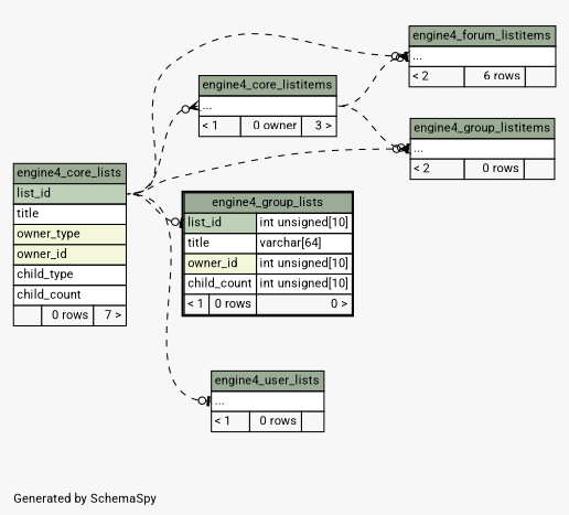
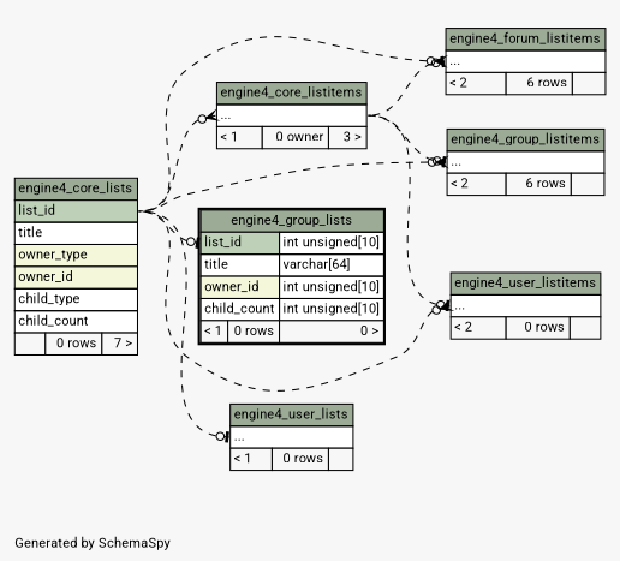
  digraph {
    bgcolor="#f7f7f7"
    fontname=Roboto
    fontsize=11
    label="\nGenerated by SchemaSpy"
    labeljust=l
    nodesep=0.18
    rankdir=RL
    ranksep=0.46
    node [fontname=Roboto fontsize=11 shape=plaintext]
    edge [arrowhead=none arrowsize=0.8 arrowtail=teeodot dir=back fontname=Roboto headport="list_id:e" style=dashed tailport="elipses:w"]
    n1 [label=<     <TABLE BORDER="0" CELLBORDER="1" CELLSPACING="0" BGCOLOR="#ffffff">       <TR><TD COLSPAN="3" BGCOLOR="#9bab96" ALIGN="CENTER">engine4_core_listitems</TD></TR>       <TR><TD PORT="elipses" COLSPAN="3" ALIGN="LEFT">...</TD></TR>       <TR><TD ALIGN="LEFT" BGCOLOR="#f7f7f7">&lt; 1</TD><TD ALIGN="RIGHT" BGCOLOR="#f7f7f7">0 owner</TD><TD ALIGN="RIGHT" BGCOLOR="#f7f7f7">3 &gt;</TD></TR>     </TABLE>>]
    n2 [label=<     <TABLE BORDER="0" CELLBORDER="1" CELLSPACING="0" BGCOLOR="#ffffff">       <TR><TD COLSPAN="3" BGCOLOR="#9bab96" ALIGN="CENTER">engine4_core_lists</TD></TR>       <TR><TD PORT="list_id" COLSPAN="3" BGCOLOR="#bed1b8" ALIGN="LEFT">list_id</TD></TR>       <TR><TD PORT="title" COLSPAN="3" ALIGN="LEFT">title</TD></TR>       <TR><TD PORT="owner_type" COLSPAN="3" BGCOLOR="#f4f7da" ALIGN="LEFT">owner_type</TD></TR>       <TR><TD PORT="owner_id" COLSPAN="3" BGCOLOR="#f4f7da" ALIGN="LEFT">owner_id</TD></TR>       <TR><TD PORT="child_type" COLSPAN="3" ALIGN="LEFT">child_type</TD></TR>       <TR><TD PORT="child_count" COLSPAN="3" ALIGN="LEFT">child_count</TD></TR>       <TR><TD ALIGN="LEFT" BGCOLOR="#f7f7f7">  </TD><TD ALIGN="RIGHT" BGCOLOR="#f7f7f7">0 rows</TD><TD ALIGN="RIGHT" BGCOLOR="#f7f7f7">7 &gt;</TD></TR>     </TABLE>>]
    n3 [label=<     <TABLE BORDER="0" CELLBORDER="1" CELLSPACING="0" BGCOLOR="#ffffff">       <TR><TD COLSPAN="3" BGCOLOR="#9bab96" ALIGN="CENTER">engine4_forum_listitems</TD></TR>       <TR><TD PORT="elipses" COLSPAN="3" ALIGN="LEFT">...</TD></TR>       <TR><TD ALIGN="LEFT" BGCOLOR="#f7f7f7">&lt; 2</TD><TD ALIGN="RIGHT" BGCOLOR="#f7f7f7">6 rows</TD><TD ALIGN="RIGHT" BGCOLOR="#f7f7f7">  </TD></TR>     </TABLE>>]
-   n4 [label=<     <TABLE BORDER="0" CELLBORDER="1" CELLSPACING="0" BGCOLOR="#ffffff">       <TR><TD COLSPAN="3" BGCOLOR="#9bab96" ALIGN="CENTER">engine4_group_listitems</TD></TR>       <TR><TD PORT="elipses" COLSPAN="3" ALIGN="LEFT">...</TD></TR>       <TR><TD ALIGN="LEFT" BGCOLOR="#f7f7f7">&lt; 2</TD><TD ALIGN="RIGHT" BGCOLOR="#f7f7f7">0 rows</TD><TD ALIGN="RIGHT" BGCOLOR="#f7f7f7">  </TD></TR>     </TABLE>>]
+   n4 [label=<     <TABLE BORDER="0" CELLBORDER="1" CELLSPACING="0" BGCOLOR="#ffffff">       <TR><TD COLSPAN="3" BGCOLOR="#9bab96" ALIGN="CENTER">engine4_group_listitems</TD></TR>       <TR><TD PORT="elipses" COLSPAN="3" ALIGN="LEFT">...</TD></TR>       <TR><TD ALIGN="LEFT" BGCOLOR="#f7f7f7">&lt; 2</TD><TD ALIGN="RIGHT" BGCOLOR="#f7f7f7">6 rows</TD><TD ALIGN="RIGHT" BGCOLOR="#f7f7f7">  </TD></TR>     </TABLE>>]
    n5 [label=<     <TABLE BORDER="2" CELLBORDER="1" CELLSPACING="0" BGCOLOR="#ffffff">       <TR><TD COLSPAN="3" BGCOLOR="#9bab96" ALIGN="CENTER">engine4_group_lists</TD></TR>       <TR><TD PORT="list_id" COLSPAN="2" BGCOLOR="#bed1b8" ALIGN="LEFT">list_id</TD><TD PORT="list_id.type" ALIGN="LEFT">int unsigned[10]</TD></TR>       <TR><TD PORT="title" COLSPAN="2" ALIGN="LEFT">title</TD><TD PORT="title.type" ALIGN="LEFT">varchar[64]</TD></TR>       <TR><TD PORT="owner_id" COLSPAN="2" BGCOLOR="#f4f7da" ALIGN="LEFT">owner_id</TD><TD PORT="owner_id.type" ALIGN="LEFT">int unsigned[10]</TD></TR>       <TR><TD PORT="child_count" COLSPAN="2" ALIGN="LEFT">child_count</TD><TD PORT="child_count.type" ALIGN="LEFT">int unsigned[10]</TD></TR>       <TR><TD ALIGN="LEFT" BGCOLOR="#f7f7f7">&lt; 1</TD><TD ALIGN="RIGHT" BGCOLOR="#f7f7f7">0 rows</TD><TD ALIGN="RIGHT" BGCOLOR="#f7f7f7">0 &gt;</TD></TR>     </TABLE>>]
+   n6 [label=<     <TABLE BORDER="0" CELLBORDER="1" CELLSPACING="0" BGCOLOR="#ffffff">       <TR><TD COLSPAN="3" BGCOLOR="#9bab96" ALIGN="CENTER">engine4_user_listitems</TD></TR>       <TR><TD PORT="elipses" COLSPAN="3" ALIGN="LEFT">...</TD></TR>       <TR><TD ALIGN="LEFT" BGCOLOR="#f7f7f7">&lt; 2</TD><TD ALIGN="RIGHT" BGCOLOR="#f7f7f7">0 rows</TD><TD ALIGN="RIGHT" BGCOLOR="#f7f7f7">  </TD></TR>     </TABLE>>]
    n7 [label=<     <TABLE BORDER="0" CELLBORDER="1" CELLSPACING="0" BGCOLOR="#ffffff">       <TR><TD COLSPAN="3" BGCOLOR="#9bab96" ALIGN="CENTER">engine4_user_lists</TD></TR>       <TR><TD PORT="elipses" COLSPAN="3" ALIGN="LEFT">...</TD></TR>       <TR><TD ALIGN="LEFT" BGCOLOR="#f7f7f7">&lt; 1</TD><TD ALIGN="RIGHT" BGCOLOR="#f7f7f7">0 rows</TD><TD ALIGN="RIGHT" BGCOLOR="#f7f7f7">  </TD></TR>     </TABLE>>]
    n1 -> n2 [arrowtail=crowodot]
    n3 -> n1 [headport="elipses:e"]
    n3 -> n2 [arrowtail=crowodot]
    n4 -> n1 [headport="elipses:e"]
    n4 -> n2 [arrowtail=crowodot]
    n5 -> n2 [tailport="list_id:w"]
+   n6 -> n1 [headport="elipses:e"]
+   n6 -> n2 [arrowtail=crowodot]
    n7 -> n2
  }
